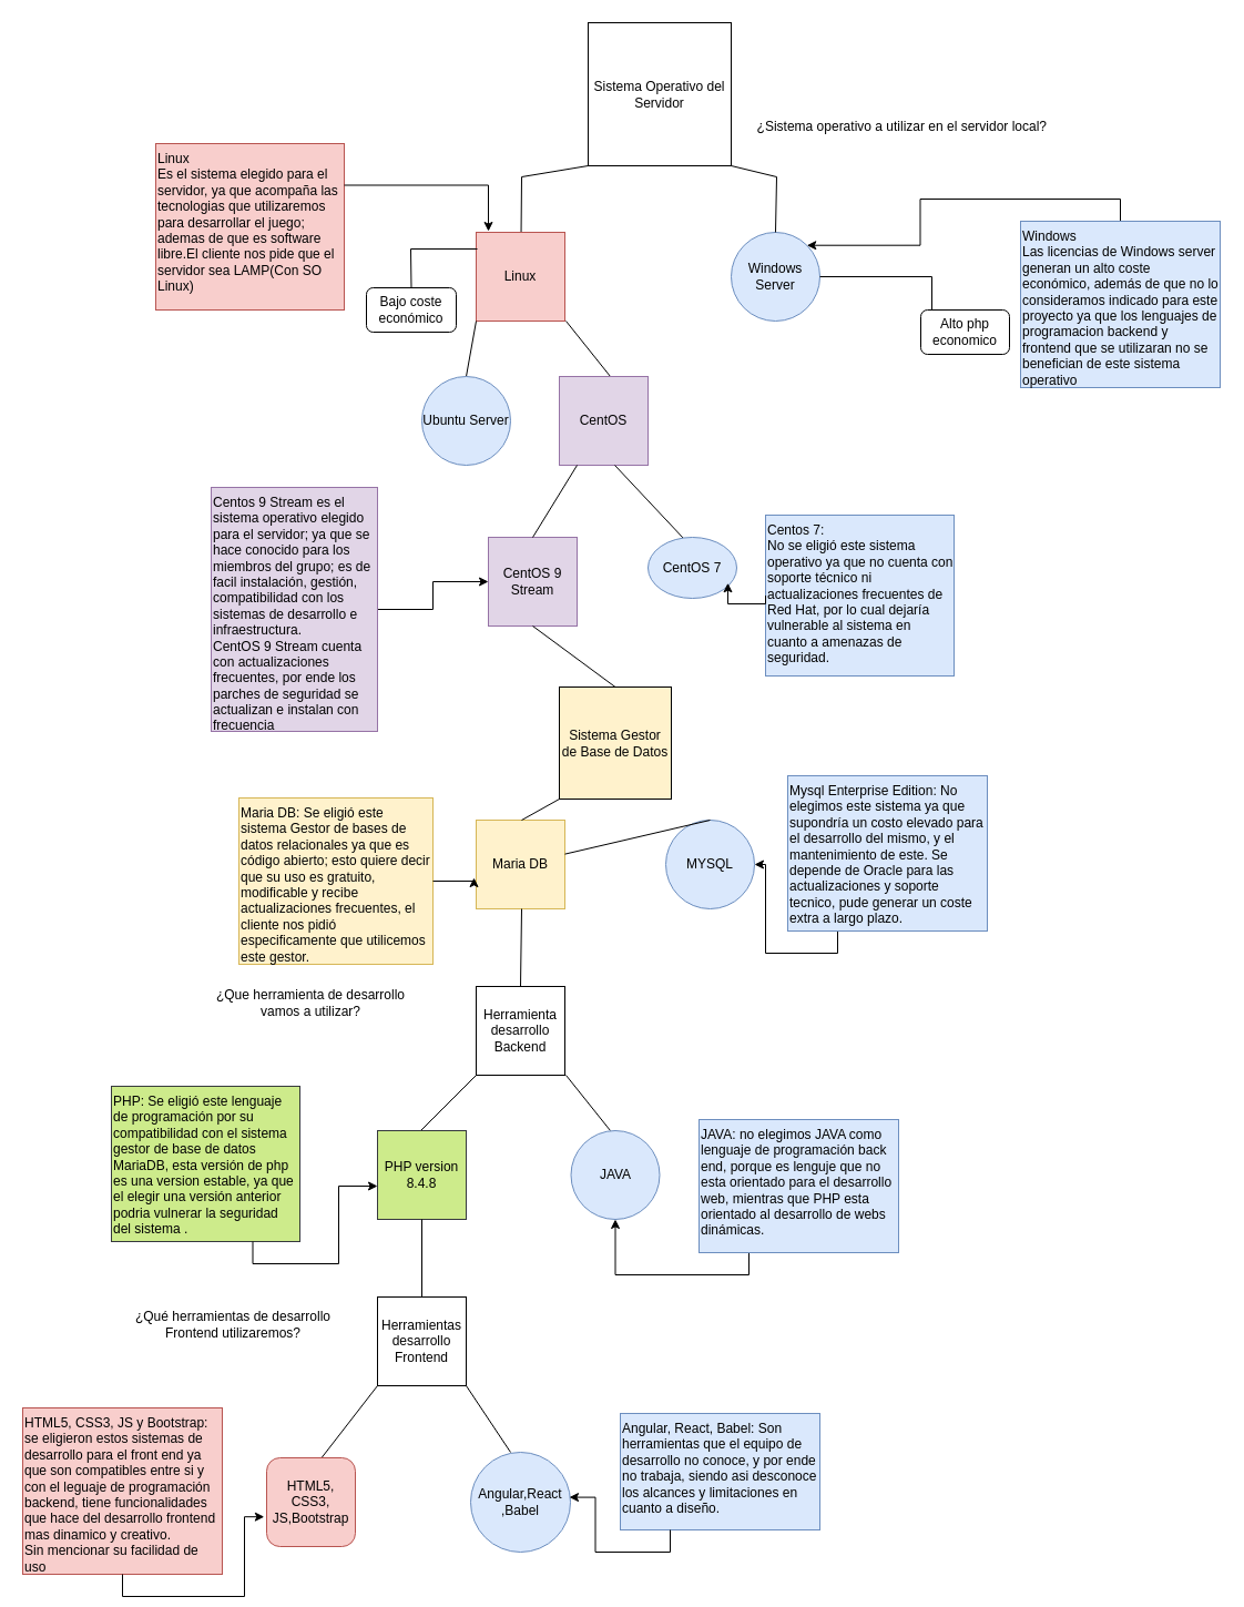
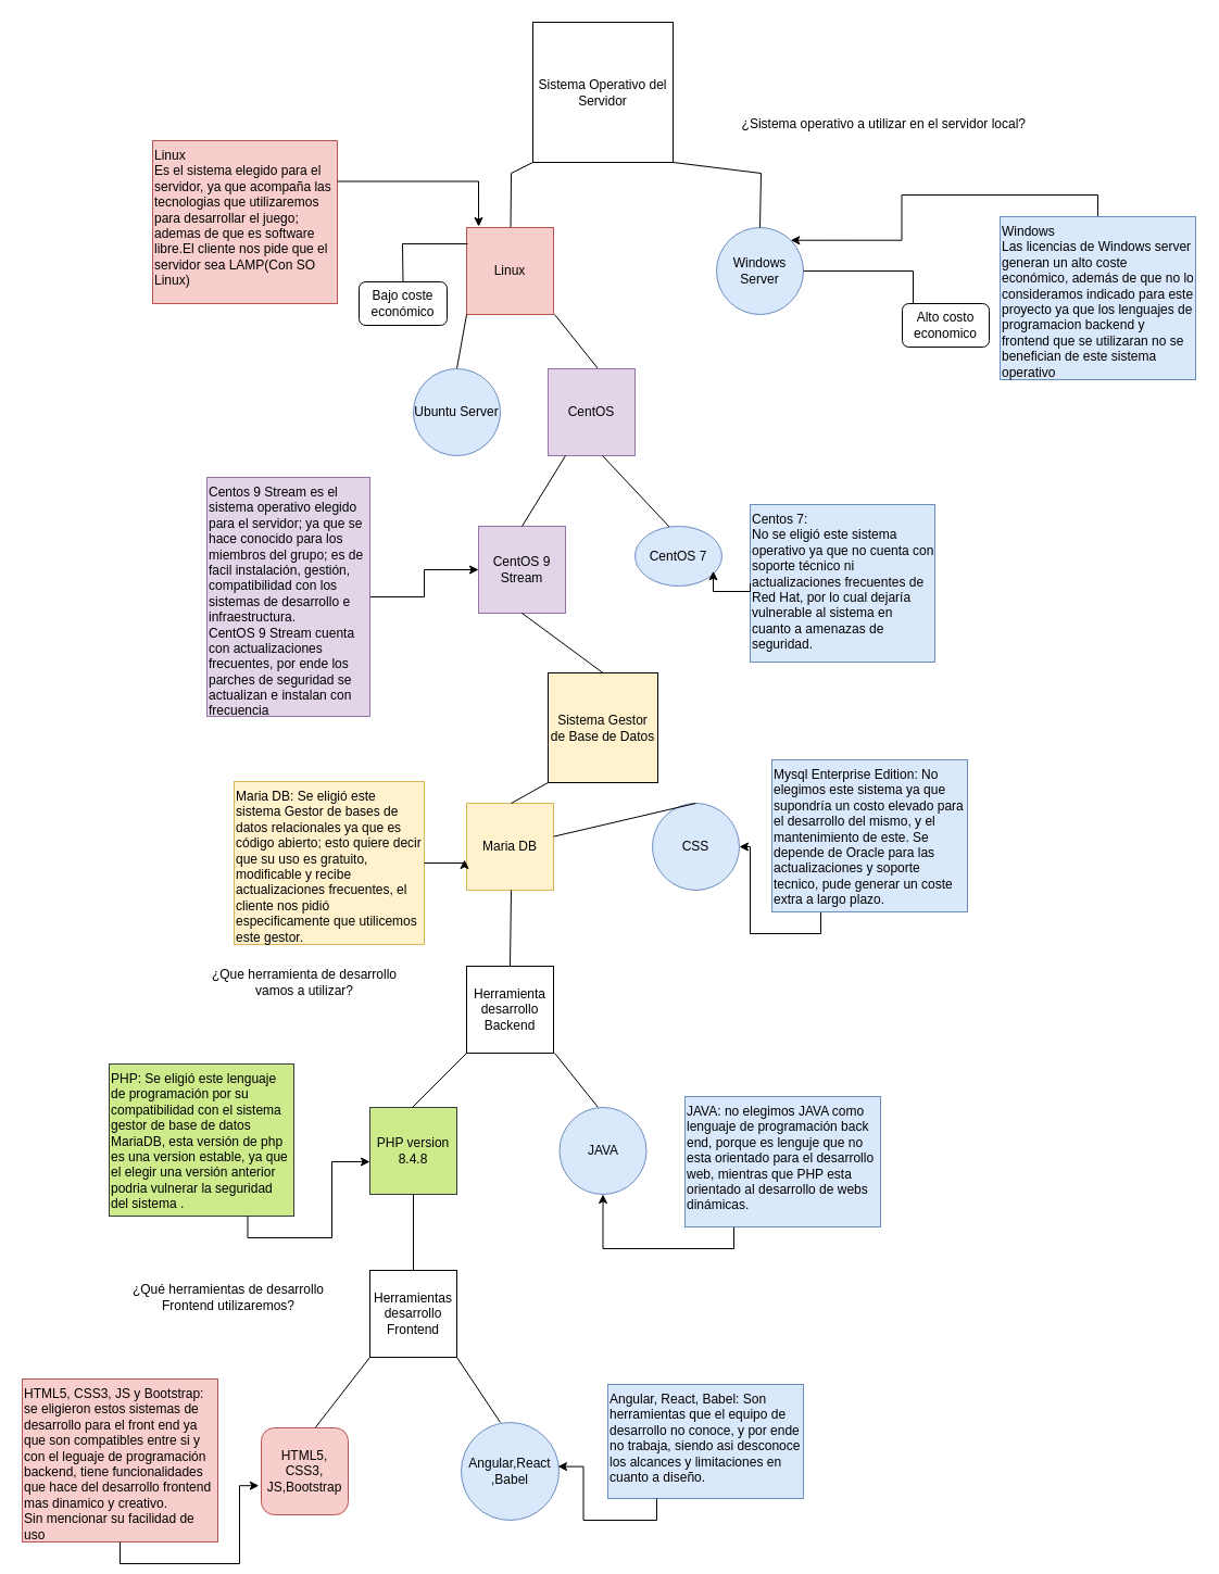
  <mxCell id="0" />
  <mxCell id="1" parent="0" />
- <mxCell id="2" value="Sistema Operativo del Servidor" style="whiteSpace=wrap;html=1;aspect=fixed;" parent="1" vertex="1"><mxGeometry x="530" y="20" width="129" height="129" as="geometry" /></mxCell>
+ <mxCell id="2" value="Sistema Operativo del Servidor" style="whiteSpace=wrap;html=1;aspect=fixed;" parent="1" vertex="1"><mxGeometry x="490" y="20" width="129" height="129" as="geometry" /></mxCell>
  <mxCell id="3" value="Windows Server" style="ellipse;whiteSpace=wrap;html=1;aspect=fixed;fillColor=#dae8fc;strokeColor=#6c8ebf;" parent="1" vertex="1"><mxGeometry x="659" y="209" width="80" height="80" as="geometry" /></mxCell>
  <mxCell id="4" value="" style="endArrow=none;html=1;rounded=0;exitX=0.5;exitY=0;exitDx=0;exitDy=0;" parent="1" source="3" edge="1"><mxGeometry width="50" height="50" relative="1" as="geometry"><mxPoint x="729.5" y="209" as="sourcePoint" /><mxPoint x="700" y="159" as="targetPoint" /></mxGeometry></mxCell>
  <mxCell id="5" value="" style="endArrow=none;html=1;rounded=0;" parent="1" edge="1"><mxGeometry width="50" height="50" relative="1" as="geometry"><mxPoint x="470" y="159" as="sourcePoint" /><mxPoint x="469.444" y="219.002" as="targetPoint" /></mxGeometry></mxCell>
  <mxCell id="6" value="" style="endArrow=none;html=1;rounded=0;entryX=0;entryY=1;entryDx=0;entryDy=0;" parent="1" target="2" edge="1"><mxGeometry width="50" height="50" relative="1" as="geometry"><mxPoint x="470" y="159" as="sourcePoint" /><mxPoint x="550" y="149" as="targetPoint" /></mxGeometry></mxCell>
  <mxCell id="7" value="" style="endArrow=none;html=1;rounded=0;entryX=1;entryY=1;entryDx=0;entryDy=0;" parent="1" target="2" edge="1"><mxGeometry width="50" height="50" relative="1" as="geometry"><mxPoint x="700" y="159" as="sourcePoint" /><mxPoint x="670" y="149" as="targetPoint" /></mxGeometry></mxCell>
  <mxCell id="8" value="Linux" style="whiteSpace=wrap;html=1;aspect=fixed;fillColor=#f8cecc;strokeColor=#b85450;" parent="1" vertex="1"><mxGeometry x="429" y="209" width="80" height="80" as="geometry" /></mxCell>
- <mxCell id="9" value="Alto php economico" style="rounded=1;whiteSpace=wrap;html=1;" parent="1" vertex="1"><mxGeometry x="830" y="279" width="80" height="40" as="geometry" /></mxCell>
+ <mxCell id="9" value="Alto costo economico" style="rounded=1;whiteSpace=wrap;html=1;" parent="1" vertex="1"><mxGeometry x="830" y="279" width="80" height="40" as="geometry" /></mxCell>
  <mxCell id="10" value="Linux&amp;nbsp;&lt;div&gt;Es el sistema elegido para el servidor, ya que acompaña las tecnologias que utilizaremos para desarrollar el juego; ademas de que es software libre.El cliente nos pide que el servidor sea LAMP(Con SO Linux)&lt;/div&gt;" style="text;html=1;whiteSpace=wrap;overflow=hidden;rounded=0;fillColor=#f8cecc;strokeColor=#b85450;" parent="1" vertex="1"><mxGeometry x="140" y="129" width="170" height="150" as="geometry" /></mxCell>
  <mxCell id="11" value="" style="endArrow=none;html=1;rounded=0;exitX=0.5;exitY=0;exitDx=0;exitDy=0;" parent="1" source="15" edge="1"><mxGeometry width="50" height="50" relative="1" as="geometry"><mxPoint x="379" y="339" as="sourcePoint" /><mxPoint x="429" y="289" as="targetPoint" /></mxGeometry></mxCell>
  <mxCell id="12" value="" style="endArrow=none;html=1;rounded=0;" parent="1" edge="1"><mxGeometry width="50" height="50" relative="1" as="geometry"><mxPoint x="550" y="339" as="sourcePoint" /><mxPoint x="510" y="289" as="targetPoint" /></mxGeometry></mxCell>
  <mxCell id="13" style="edgeStyle=orthogonalEdgeStyle;rounded=0;orthogonalLoop=1;jettySize=auto;html=1;exitX=0.5;exitY=0;exitDx=0;exitDy=0;entryX=1;entryY=0;entryDx=0;entryDy=0;" edge="1" parent="1" source="14" target="3"><mxGeometry relative="1" as="geometry" /></mxCell>
  <mxCell id="14" value="Windows&lt;div&gt;Las licencias de Windows server generan un alto coste económico, además de que no lo consideramos indicado para este proyecto ya que los lenguajes de programacion backend y frontend que se utilizaran no se benefician de este sistema operativo&lt;/div&gt;" style="text;html=1;whiteSpace=wrap;overflow=hidden;rounded=0;fillColor=#dae8fc;strokeColor=#6c8ebf;" parent="1" vertex="1"><mxGeometry x="920" y="199" width="180" height="150" as="geometry" /></mxCell>
  <mxCell id="15" value="Ubuntu Server" style="ellipse;whiteSpace=wrap;html=1;aspect=fixed;fillColor=#dae8fc;strokeColor=#6c8ebf;" parent="1" vertex="1"><mxGeometry x="380" y="339" width="80" height="80" as="geometry" /></mxCell>
  <mxCell id="16" value="CentOS" style="whiteSpace=wrap;html=1;aspect=fixed;fillColor=#e1d5e7;strokeColor=#9673a6;" parent="1" vertex="1"><mxGeometry x="504" y="339" width="80" height="80" as="geometry" /></mxCell>
  <mxCell id="17" value="" style="endArrow=none;html=1;rounded=0;exitX=0.413;exitY=0.038;exitDx=0;exitDy=0;exitPerimeter=0;" parent="1" source="18" edge="1"><mxGeometry width="50" height="50" relative="1" as="geometry"><mxPoint x="610" y="479" as="sourcePoint" /><mxPoint x="554" y="419" as="targetPoint" /></mxGeometry></mxCell>
  <mxCell id="18" value="CentOS 7" style="ellipse;whiteSpace=wrap;html=1;aspect=fixed;fillColor=#dae8fc;strokeColor=#6c8ebf;" parent="1" vertex="1"><mxGeometry x="584" y="484" width="80" height="55" as="geometry" /></mxCell>
  <mxCell id="19" value="CentOS 9 Stream" style="whiteSpace=wrap;html=1;aspect=fixed;fillColor=#e1d5e7;strokeColor=#9673a6;" parent="1" vertex="1"><mxGeometry x="440" y="484" width="80" height="80" as="geometry" /></mxCell>
  <mxCell id="20" value="" style="endArrow=none;html=1;rounded=0;exitX=0.5;exitY=0;exitDx=0;exitDy=0;" parent="1" source="19" edge="1"><mxGeometry width="50" height="50" relative="1" as="geometry"><mxPoint x="480" y="479" as="sourcePoint" /><mxPoint x="520" y="419" as="targetPoint" /></mxGeometry></mxCell>
  <mxCell id="21" style="edgeStyle=orthogonalEdgeStyle;rounded=0;orthogonalLoop=1;jettySize=auto;html=1;entryX=0;entryY=0.5;entryDx=0;entryDy=0;" edge="1" parent="1" source="22" target="19"><mxGeometry relative="1" as="geometry" /></mxCell>
  <mxCell id="22" value="Centos 9 Stream es el sistema operativo elegido para el servidor; ya que se hace conocido para los miembros del grupo; es de facil instalación, gestión, compatibilidad con los sistemas de desarrollo e infraestructura.&amp;nbsp;&lt;div&gt;CentOS 9 Stream cuenta con actualizaciones frecuentes, por ende los parches de seguridad se actualizan e instalan con frecuencia&lt;/div&gt;" style="text;html=1;whiteSpace=wrap;overflow=hidden;rounded=0;fillColor=#e1d5e7;strokeColor=#9673a6;" parent="1" vertex="1"><mxGeometry x="190" y="439" width="150" height="220" as="geometry" /></mxCell>
  <mxCell id="23" value="Centos 7:&lt;div&gt;No se eligió este sistema operativo ya que no cuenta con soporte técnico ni actualizaciones frecuentes de Red Hat, por lo cual dejaría vulnerable al sistema en cuanto a amenazas de seguridad.&lt;br&gt;&lt;div&gt;&lt;br&gt;&lt;/div&gt;&lt;/div&gt;" style="text;html=1;whiteSpace=wrap;overflow=hidden;rounded=0;fillColor=#dae8fc;strokeColor=#6c8ebf;" parent="1" vertex="1"><mxGeometry x="690" y="464" width="170" height="145" as="geometry" /></mxCell>
  <mxCell id="24" value="Sistema Gestor de Base de Datos" style="whiteSpace=wrap;html=1;aspect=fixed;fillColor=#fff2cc;" parent="1" vertex="1"><mxGeometry x="504" y="619" width="101" height="101" as="geometry" /></mxCell>
  <mxCell id="25" value="" style="endArrow=none;html=1;rounded=0;exitX=0.5;exitY=0;exitDx=0;exitDy=0;" parent="1" source="24" edge="1"><mxGeometry width="50" height="50" relative="1" as="geometry"><mxPoint x="430" y="614" as="sourcePoint" /><mxPoint x="480" y="564" as="targetPoint" /></mxGeometry></mxCell>
- <mxCell id="26" value="MYSQL" style="ellipse;whiteSpace=wrap;html=1;aspect=fixed;fillColor=#dae8fc;strokeColor=#6c8ebf;" parent="1" vertex="1"><mxGeometry x="600" y="739" width="80" height="80" as="geometry" /></mxCell>
+ <mxCell id="26" value="CSS" style="ellipse;whiteSpace=wrap;html=1;aspect=fixed;fillColor=#dae8fc;strokeColor=#6c8ebf;" parent="1" vertex="1"><mxGeometry x="600" y="739" width="80" height="80" as="geometry" /></mxCell>
  <mxCell id="27" value="Maria DB" style="whiteSpace=wrap;html=1;aspect=fixed;fillColor=#fff2cc;strokeColor=#d6b656;" parent="1" vertex="1"><mxGeometry x="429" y="739" width="80" height="80" as="geometry" /></mxCell>
  <mxCell id="28" value="" style="endArrow=none;html=1;rounded=0;entryX=0;entryY=1;entryDx=0;entryDy=0;" parent="1" target="24" edge="1"><mxGeometry width="50" height="50" relative="1" as="geometry"><mxPoint x="470" y="739" as="sourcePoint" /><mxPoint x="520" y="689" as="targetPoint" /></mxGeometry></mxCell>
  <mxCell id="29" value="" style="endArrow=none;html=1;rounded=0;exitX=0.5;exitY=0;exitDx=0;exitDy=0;" parent="1" source="26" target="27" edge="1"><mxGeometry width="50" height="50" relative="1" as="geometry"><mxPoint x="539" y="749" as="sourcePoint" /><mxPoint x="589" y="699" as="targetPoint" /></mxGeometry></mxCell>
  <mxCell id="30" value="Maria DB: Se eligió este sistema Gestor de bases de datos relacionales ya que es código abierto; esto quiere decir que su uso es gratuito, modificable y recibe actualizaciones frecuentes, el cliente nos pidió especificamente que utilicemos este gestor." style="text;html=1;whiteSpace=wrap;overflow=hidden;rounded=0;fillColor=#fff2cc;strokeColor=#d6b656;" parent="1" vertex="1"><mxGeometry x="215" y="719" width="175" height="150" as="geometry" /></mxCell>
  <mxCell id="31" style="edgeStyle=orthogonalEdgeStyle;rounded=0;orthogonalLoop=1;jettySize=auto;html=1;exitX=0.25;exitY=1;exitDx=0;exitDy=0;" edge="1" parent="1" source="32" target="26"><mxGeometry relative="1" as="geometry" /></mxCell>
  <mxCell id="32" value="Mysql Enterprise Edition: No elegimos este sistema ya que supondría un costo elevado para el desarrollo del mismo, y el mantenimiento de este. Se depende de Oracle para las actualizaciones y soporte tecnico, pude generar un coste extra a largo plazo." style="text;html=1;whiteSpace=wrap;overflow=hidden;rounded=0;fillColor=#dae8fc;strokeColor=#6c8ebf;" parent="1" vertex="1"><mxGeometry x="710" y="699" width="180" height="140" as="geometry" /></mxCell>
  <mxCell id="33" value="¿Sistema operativo a utilizar en el servidor local?&amp;nbsp;" style="text;html=1;align=center;verticalAlign=middle;whiteSpace=wrap;rounded=0;" parent="1" vertex="1"><mxGeometry x="680" y="99" width="270" height="30" as="geometry" /></mxCell>
  <mxCell id="34" value="" style="endArrow=none;html=1;rounded=0;" parent="1" edge="1"><mxGeometry width="50" height="50" relative="1" as="geometry"><mxPoint x="739" y="249" as="sourcePoint" /><mxPoint x="840" y="249" as="targetPoint" /></mxGeometry></mxCell>
  <mxCell id="35" value="" style="endArrow=none;html=1;rounded=0;exitX=0.125;exitY=0;exitDx=0;exitDy=0;exitPerimeter=0;" parent="1" source="9" edge="1"><mxGeometry width="50" height="50" relative="1" as="geometry"><mxPoint x="790" y="299" as="sourcePoint" /><mxPoint x="840" y="249" as="targetPoint" /></mxGeometry></mxCell>
  <mxCell id="36" value="" style="endArrow=none;html=1;rounded=0;exitX=0.5;exitY=0;exitDx=0;exitDy=0;" parent="1" source="37" edge="1"><mxGeometry width="50" height="50" relative="1" as="geometry"><mxPoint x="470" y="889" as="sourcePoint" /><mxPoint x="470" y="819" as="targetPoint" /></mxGeometry></mxCell>
  <mxCell id="37" value="Herramienta desarrollo Backend" style="whiteSpace=wrap;html=1;aspect=fixed;" parent="1" vertex="1"><mxGeometry x="429" y="889" width="80" height="80" as="geometry" /></mxCell>
  <mxCell id="38" value="¿Que herramienta de desarrollo vamos a utilizar?" style="text;html=1;align=center;verticalAlign=middle;whiteSpace=wrap;rounded=0;" parent="1" vertex="1"><mxGeometry x="190" y="889" width="180" height="30" as="geometry" /></mxCell>
  <mxCell id="39" value="" style="endArrow=none;html=1;rounded=0;" parent="1" edge="1"><mxGeometry width="50" height="50" relative="1" as="geometry"><mxPoint x="379" y="1019" as="sourcePoint" /><mxPoint x="429" y="969" as="targetPoint" /></mxGeometry></mxCell>
  <mxCell id="40" value="" style="endArrow=none;html=1;rounded=0;" parent="1" edge="1"><mxGeometry width="50" height="50" relative="1" as="geometry"><mxPoint x="550" y="1019" as="sourcePoint" /><mxPoint x="510" y="969" as="targetPoint" /></mxGeometry></mxCell>
  <mxCell id="41" value="PHP version 8.4.8" style="whiteSpace=wrap;html=1;aspect=fixed;fillColor=#cdeb8b;strokeColor=#36393d;" parent="1" vertex="1"><mxGeometry x="340" y="1019" width="80" height="80" as="geometry" /></mxCell>
  <mxCell id="42" value="JAVA" style="ellipse;whiteSpace=wrap;html=1;aspect=fixed;fillColor=#dae8fc;strokeColor=#6c8ebf;" parent="1" vertex="1"><mxGeometry x="514.5" y="1019" width="80" height="80" as="geometry" /></mxCell>
  <mxCell id="43" value="PHP: Se eligió este lenguaje de programación por su compatibilidad con el sistema gestor de base de datos MariaDB,&amp;nbsp;&lt;span style=&quot;background-color: transparent; color: light-dark(rgb(0, 0, 0), rgb(255, 255, 255));&quot;&gt;esta versión de php es una version estable, ya que el elegir una versión anterior podria vulnerar la seguridad del sistema .&lt;/span&gt;" style="text;html=1;whiteSpace=wrap;overflow=hidden;rounded=0;fillColor=#cdeb8b;strokeColor=#36393d;" parent="1" vertex="1"><mxGeometry x="100" y="979" width="170" height="140" as="geometry" /></mxCell>
  <mxCell id="44" value="" style="endArrow=none;html=1;rounded=0;" parent="1" edge="1"><mxGeometry width="50" height="50" relative="1" as="geometry"><mxPoint x="380" y="1169" as="sourcePoint" /><mxPoint x="380" y="1099" as="targetPoint" /></mxGeometry></mxCell>
  <mxCell id="45" value="Herramientas desarrollo Frontend" style="whiteSpace=wrap;html=1;aspect=fixed;" parent="1" vertex="1"><mxGeometry x="340" y="1169" width="80" height="80" as="geometry" /></mxCell>
  <mxCell id="46" value="¿Qué herramientas de desarrollo Frontend utilizaremos?" style="text;html=1;align=center;verticalAlign=middle;whiteSpace=wrap;rounded=0;" parent="1" vertex="1"><mxGeometry x="100" y="1179" width="220" height="30" as="geometry" /></mxCell>
  <mxCell id="47" value="" style="endArrow=none;html=1;rounded=0;exitX=0.6;exitY=0.025;exitDx=0;exitDy=0;exitPerimeter=0;" parent="1" edge="1" source="49"><mxGeometry width="50" height="50" relative="1" as="geometry"><mxPoint x="290" y="1309" as="sourcePoint" /><mxPoint x="340" y="1249" as="targetPoint" /></mxGeometry></mxCell>
  <mxCell id="48" value="" style="endArrow=none;html=1;rounded=0;" parent="1" edge="1"><mxGeometry width="50" height="50" relative="1" as="geometry"><mxPoint x="460" y="1309" as="sourcePoint" /><mxPoint x="420" y="1249" as="targetPoint" /></mxGeometry></mxCell>
  <mxCell id="49" value="HTML5, CSS3, JS,Bootstrap" style="whiteSpace=wrap;html=1;aspect=fixed;fillColor=#f8cecc;strokeColor=#b85450;rounded=1;" vertex="1" parent="1"><mxGeometry x="240" y="1314" width="80" height="80" as="geometry" /></mxCell>
  <mxCell id="50" value="Angular,React&lt;div&gt;,Babel&lt;/div&gt;" style="ellipse;whiteSpace=wrap;html=1;aspect=fixed;fillColor=#dae8fc;strokeColor=#6c8ebf;" vertex="1" parent="1"><mxGeometry x="424" y="1309" width="90" height="90" as="geometry" /></mxCell>
  <mxCell id="51" style="edgeStyle=orthogonalEdgeStyle;rounded=0;orthogonalLoop=1;jettySize=auto;html=1;exitX=0.25;exitY=1;exitDx=0;exitDy=0;entryX=0.5;entryY=1;entryDx=0;entryDy=0;" edge="1" parent="1" source="52" target="42"><mxGeometry relative="1" as="geometry" /></mxCell>
  <mxCell id="52" value="JAVA: no elegimos JAVA como lenguaje de programación back end, porque es lenguje que no esta orientado para el desarrollo web, mientras que PHP esta orientado al desarrollo de webs dinámicas." style="text;html=1;whiteSpace=wrap;overflow=hidden;rounded=0;fillColor=#dae8fc;strokeColor=#6c8ebf;" vertex="1" parent="1"><mxGeometry x="630" y="1009" width="180" height="120" as="geometry" /></mxCell>
  <mxCell id="53" value="Angular, React, Babel: Son herramientas que el equipo de desarrollo no conoce, y por ende no trabaja, siendo asi desconoce los alcances y limitaciones en cuanto a diseño." style="text;html=1;whiteSpace=wrap;overflow=hidden;rounded=0;fillColor=#dae8fc;strokeColor=#6c8ebf;" vertex="1" parent="1"><mxGeometry x="559" y="1274" width="180" height="105" as="geometry" /></mxCell>
  <mxCell id="54" value="HTML5, CSS3, JS y Bootstrap: se eligieron estos sistemas de desarrollo para el front end ya que son compatibles entre si y con el leguaje de programación backend, tiene funcionalidades que hace del desarrollo frontend mas dinamico y creativo.&lt;div&gt;Sin mencionar su facilidad de uso&lt;/div&gt;" style="text;html=1;whiteSpace=wrap;overflow=hidden;rounded=0;fillColor=#f8cecc;strokeColor=#b85450;" vertex="1" parent="1"><mxGeometry x="20" y="1269" width="180" height="150" as="geometry" /></mxCell>
  <mxCell id="55" value="Bajo coste económico" style="rounded=1;whiteSpace=wrap;html=1;" vertex="1" parent="1"><mxGeometry x="330" y="259" width="81" height="40" as="geometry" /></mxCell>
  <mxCell id="56" value="" style="endArrow=none;html=1;rounded=0;" edge="1" parent="1"><mxGeometry width="50" height="50" relative="1" as="geometry"><mxPoint x="370" y="224" as="sourcePoint" /><mxPoint x="430" y="224" as="targetPoint" /></mxGeometry></mxCell>
  <mxCell id="57" value="" style="endArrow=none;html=1;rounded=0;exitX=0.5;exitY=0;exitDx=0;exitDy=0;" edge="1" parent="1" source="55"><mxGeometry width="50" height="50" relative="1" as="geometry"><mxPoint x="320" y="274" as="sourcePoint" /><mxPoint x="370" y="224" as="targetPoint" /></mxGeometry></mxCell>
  <mxCell id="58" style="edgeStyle=orthogonalEdgeStyle;rounded=0;orthogonalLoop=1;jettySize=auto;html=1;exitX=0;exitY=0.5;exitDx=0;exitDy=0;entryX=0.9;entryY=0.75;entryDx=0;entryDy=0;entryPerimeter=0;" edge="1" parent="1" source="23" target="18"><mxGeometry relative="1" as="geometry"><Array as="points"><mxPoint x="690" y="544" /></Array></mxGeometry></mxCell>
  <mxCell id="59" style="edgeStyle=orthogonalEdgeStyle;rounded=0;orthogonalLoop=1;jettySize=auto;html=1;exitX=1;exitY=0.5;exitDx=0;exitDy=0;entryX=-0.025;entryY=0.65;entryDx=0;entryDy=0;entryPerimeter=0;" edge="1" parent="1" source="30" target="27"><mxGeometry relative="1" as="geometry" /></mxCell>
  <mxCell id="60" style="edgeStyle=orthogonalEdgeStyle;rounded=0;orthogonalLoop=1;jettySize=auto;html=1;exitX=0.75;exitY=1;exitDx=0;exitDy=0;entryX=0;entryY=0.625;entryDx=0;entryDy=0;entryPerimeter=0;" edge="1" parent="1" source="43" target="41"><mxGeometry relative="1" as="geometry" /></mxCell>
  <mxCell id="61" style="edgeStyle=orthogonalEdgeStyle;rounded=0;orthogonalLoop=1;jettySize=auto;html=1;exitX=1;exitY=0.25;exitDx=0;exitDy=0;entryX=0.138;entryY=-0.012;entryDx=0;entryDy=0;entryPerimeter=0;" edge="1" parent="1" source="10" target="8"><mxGeometry relative="1" as="geometry" /></mxCell>
  <mxCell id="62" style="edgeStyle=orthogonalEdgeStyle;rounded=0;orthogonalLoop=1;jettySize=auto;html=1;exitX=0.5;exitY=1;exitDx=0;exitDy=0;entryX=-0.027;entryY=0.665;entryDx=0;entryDy=0;entryPerimeter=0;" edge="1" parent="1" source="54" target="49"><mxGeometry relative="1" as="geometry" /></mxCell>
  <mxCell id="63" style="edgeStyle=orthogonalEdgeStyle;rounded=0;orthogonalLoop=1;jettySize=auto;html=1;exitX=0.25;exitY=1;exitDx=0;exitDy=0;entryX=0.989;entryY=0.451;entryDx=0;entryDy=0;entryPerimeter=0;" edge="1" parent="1" source="53" target="50"><mxGeometry relative="1" as="geometry" /></mxCell>
